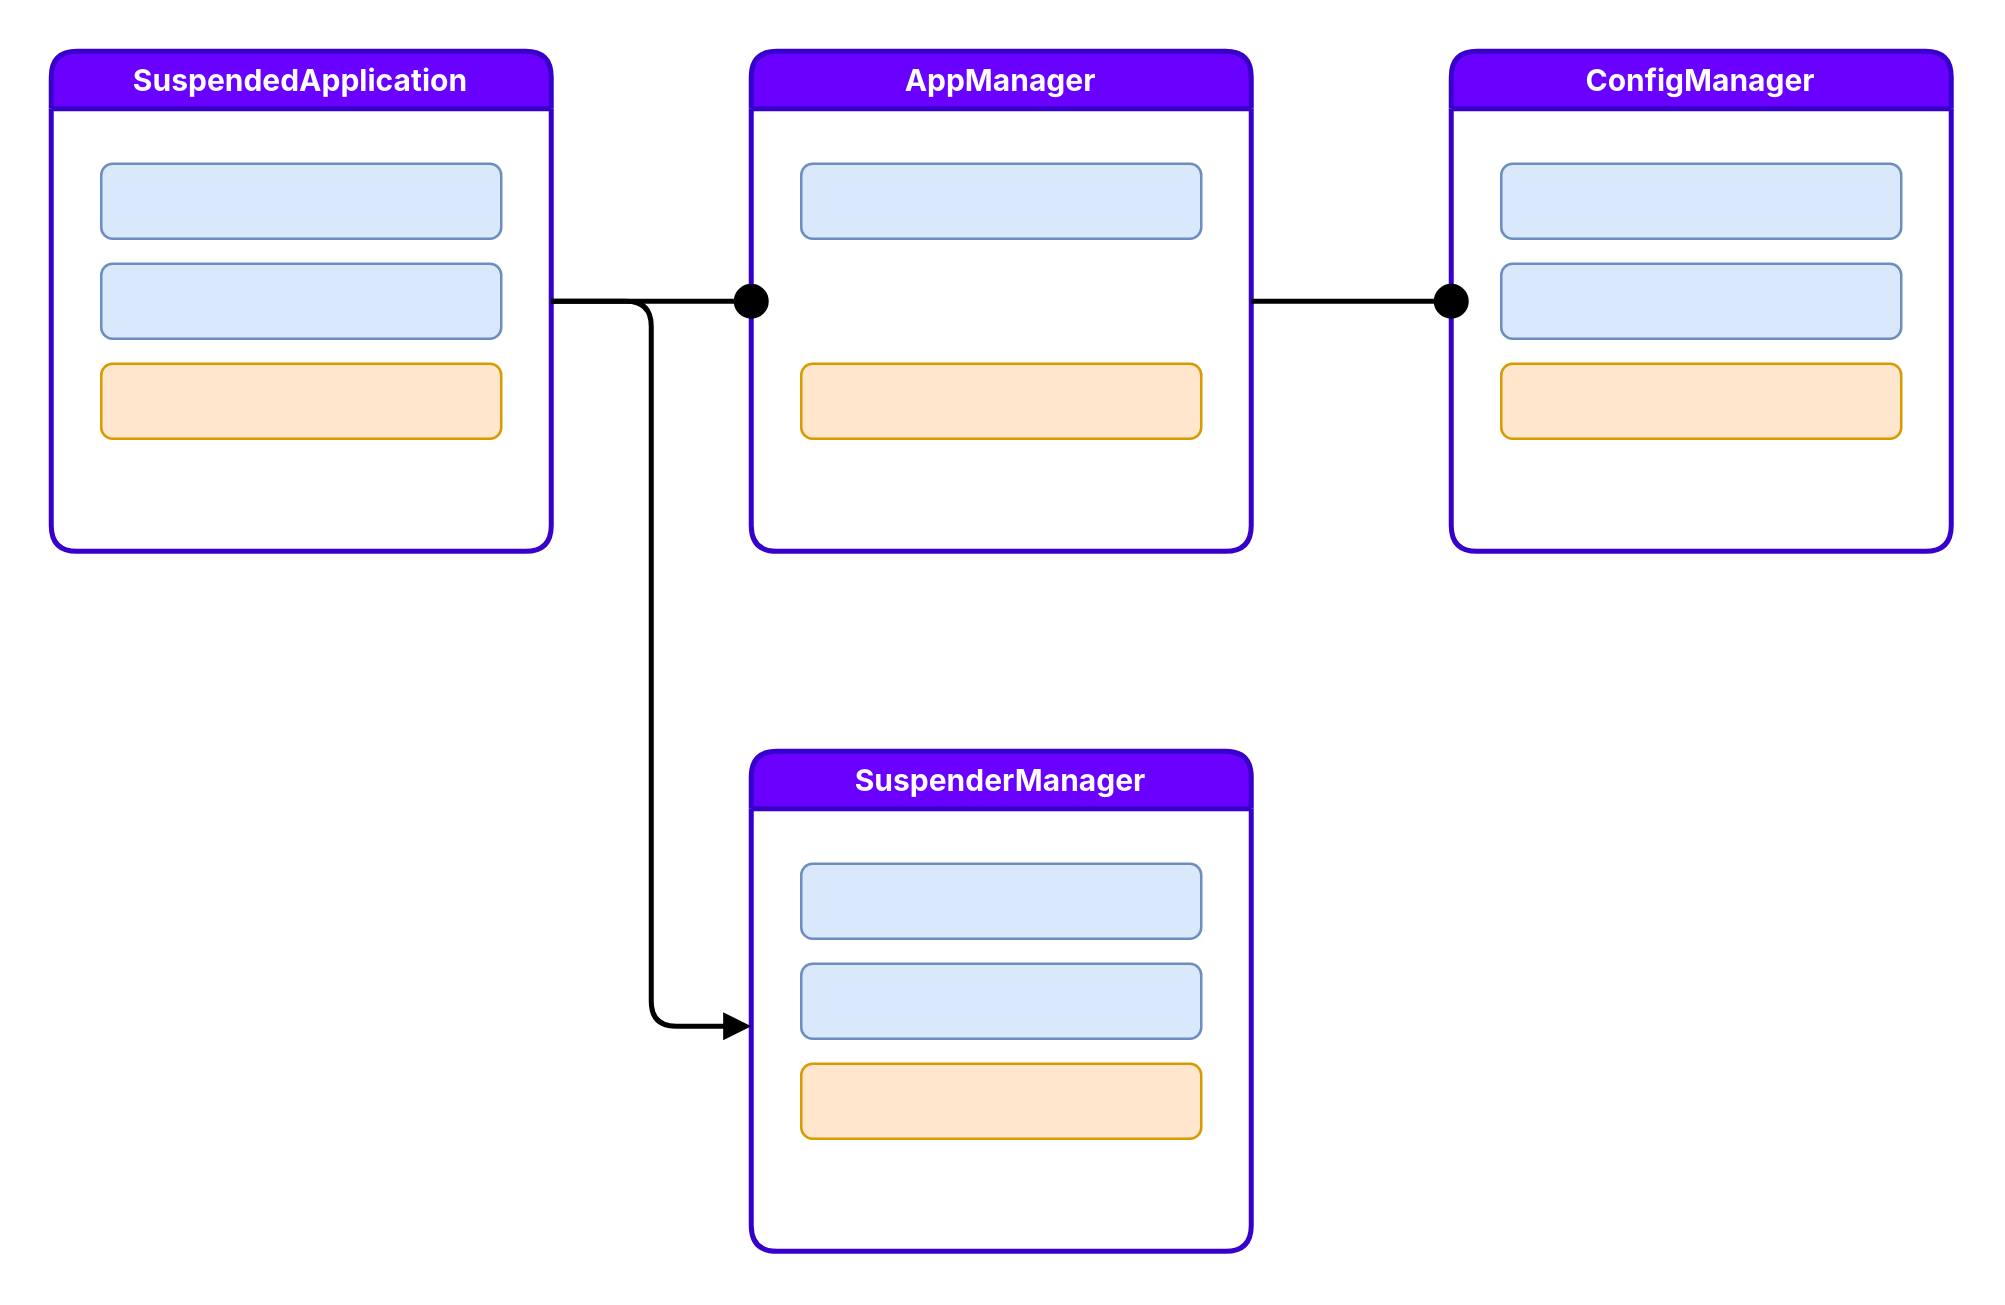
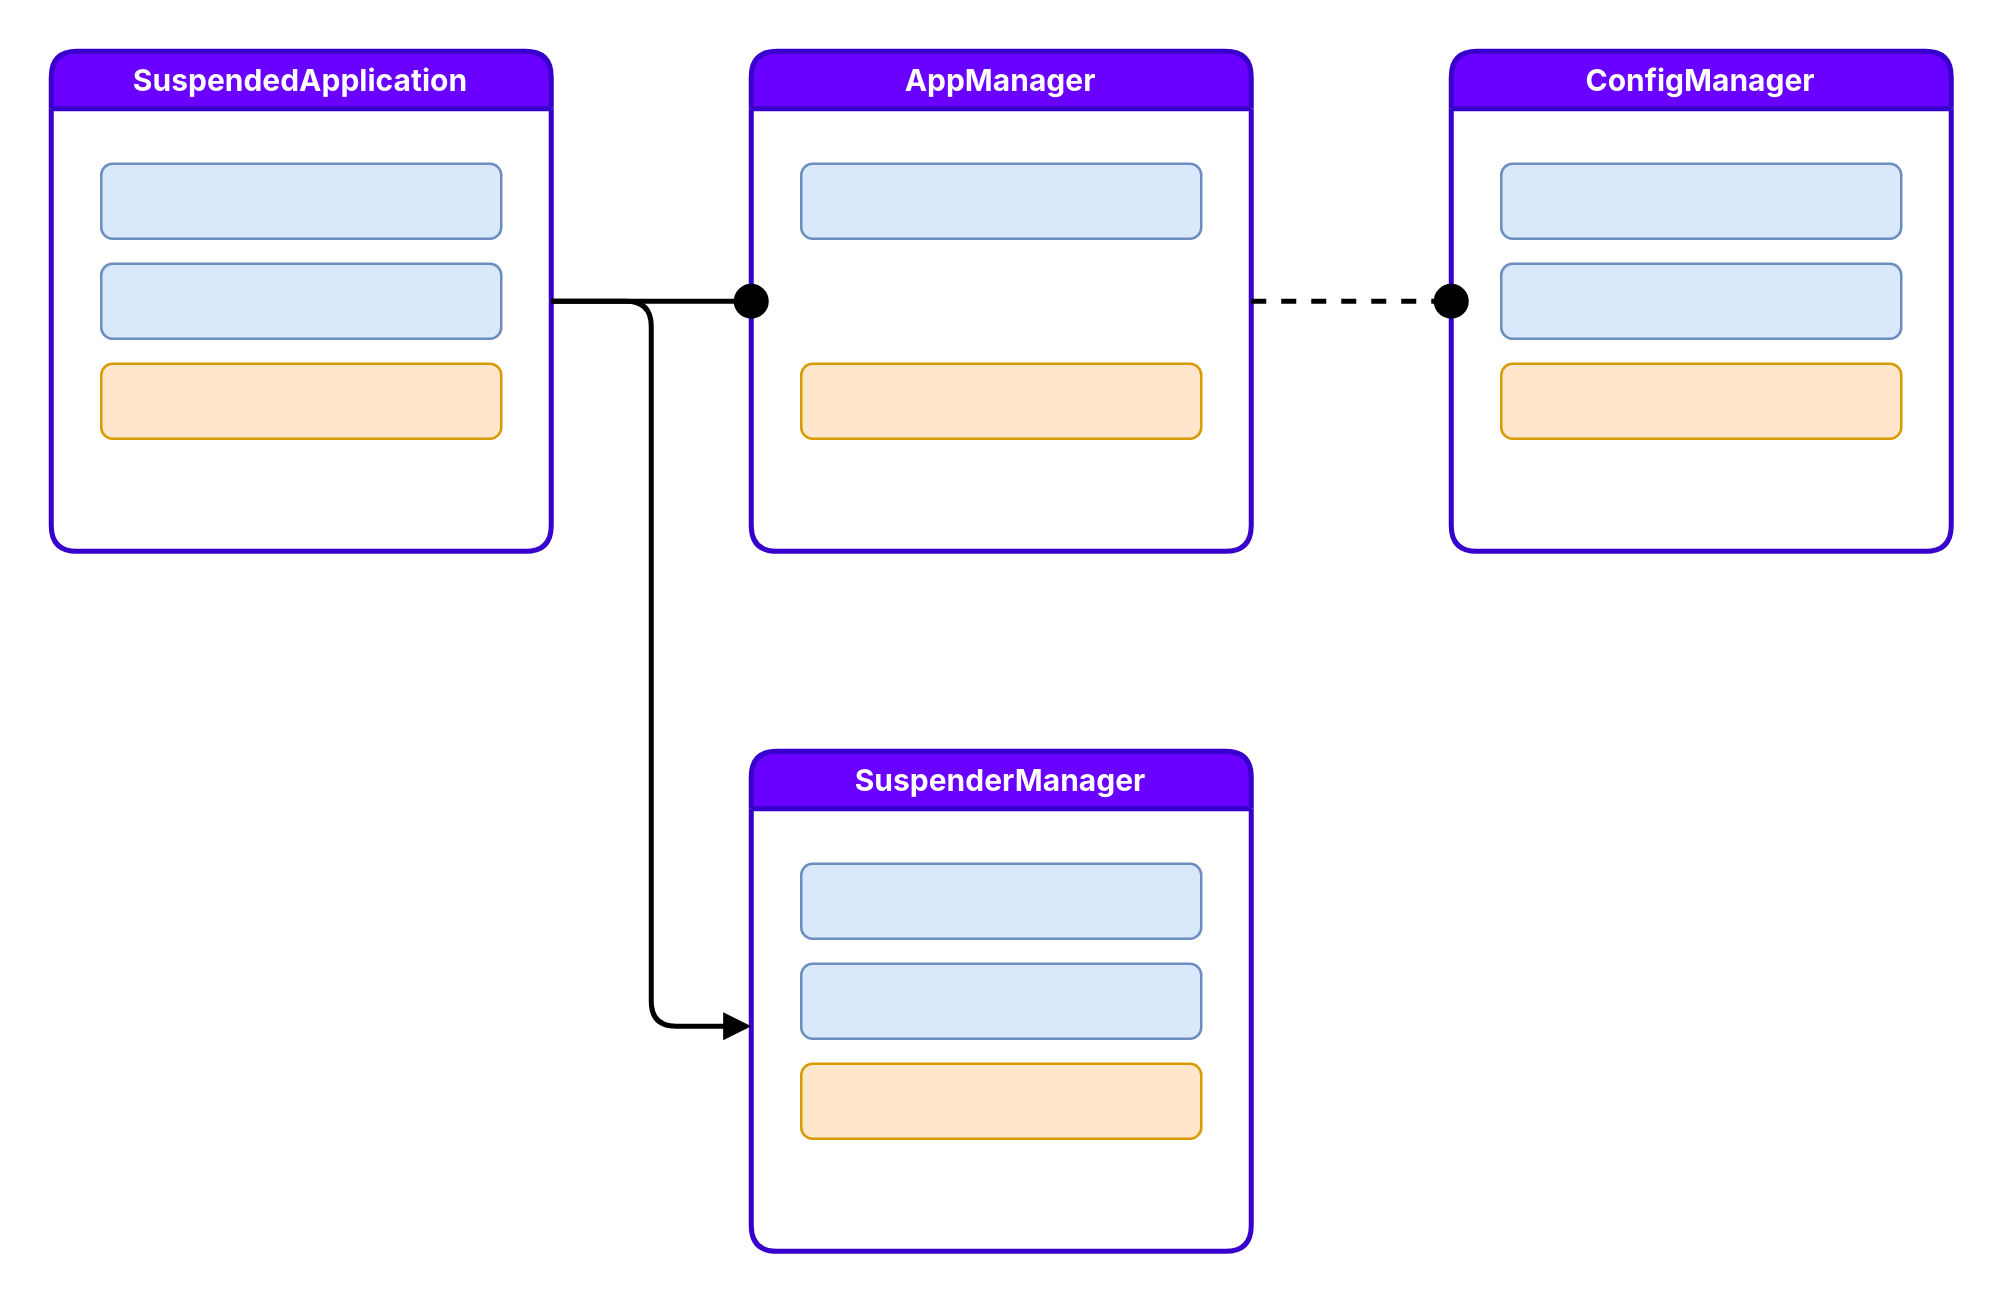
  <mxCell id="0" />
  <mxCell id="1" parent="0" />
  <mxCell id="2" value="SuspendedApplication" style="swimlane;fillColor=#6a00ff;strokeColor=#3700CC;fontColor=#ffffff;strokeWidth=2;rounded=1;shadow=0;sketch=0;glass=0;fontFamily=Inter;fontSource=https%3A%2F%2Ffonts.googleapis.com%2Fcss%3Ffamily%3DInter;swimlaneFillColor=#ffffff;startSize=23;" parent="1" vertex="1"><mxGeometry x="20" y="20" width="200" height="200" as="geometry" /></mxCell>
  <mxCell id="3" value="" style="rounded=1;whiteSpace=wrap;html=1;fontFamily=Inter;fontSource=https%3A%2F%2Ffonts.googleapis.com%2Fcss%3Ffamily%3DInter;fillColor=#dae8fc;strokeColor=#6c8ebf;fontColor=#1A1A1A;" parent="2" vertex="1"><mxGeometry x="20" y="45" width="160" height="30" as="geometry" /></mxCell>
  <mxCell id="4" value="" style="rounded=1;whiteSpace=wrap;html=1;fontFamily=Inter;fontSource=https%3A%2F%2Ffonts.googleapis.com%2Fcss%3Ffamily%3DInter;fillColor=#dae8fc;strokeColor=#6c8ebf;fontColor=#1A1A1A;" parent="2" vertex="1"><mxGeometry x="20" y="85" width="160" height="30" as="geometry" /></mxCell>
  <mxCell id="5" value="" style="rounded=1;whiteSpace=wrap;html=1;fontFamily=Inter;fontSource=https%3A%2F%2Ffonts.googleapis.com%2Fcss%3Ffamily%3DInter;fillColor=#ffe6cc;strokeColor=#d79b00;fontColor=#1A1A1A;" parent="2" vertex="1"><mxGeometry x="20" y="125" width="160" height="30" as="geometry" /></mxCell>
  <mxCell id="6" value="AppManager" style="swimlane;fillColor=#6a00ff;strokeColor=#3700CC;fontColor=#ffffff;strokeWidth=2;rounded=1;shadow=0;sketch=0;glass=0;fontFamily=Inter;fontSource=https%3A%2F%2Ffonts.googleapis.com%2Fcss%3Ffamily%3DInter;swimlaneFillColor=#ffffff;startSize=23;" vertex="1" parent="1"><mxGeometry x="300" y="20" width="200" height="200" as="geometry" /></mxCell>
  <mxCell id="7" value="" style="rounded=1;whiteSpace=wrap;html=1;fontFamily=Inter;fontSource=https%3A%2F%2Ffonts.googleapis.com%2Fcss%3Ffamily%3DInter;fillColor=#dae8fc;strokeColor=#6c8ebf;fontColor=#1A1A1A;" vertex="1" parent="6"><mxGeometry x="20" y="45" width="160" height="30" as="geometry" /></mxCell>
  <mxCell id="8" value="" style="rounded=1;whiteSpace=wrap;html=1;fontFamily=Inter;fontSource=https%3A%2F%2Ffonts.googleapis.com%2Fcss%3Ffamily%3DInter;fillColor=#ffe6cc;strokeColor=#d79b00;fontColor=#1A1A1A;" vertex="1" parent="6"><mxGeometry x="20" y="125" width="160" height="30" as="geometry" /></mxCell>
  <mxCell id="9" value="SuspenderManager" style="swimlane;fillColor=#6a00ff;strokeColor=#3700CC;fontColor=#ffffff;strokeWidth=2;rounded=1;shadow=0;sketch=0;glass=0;fontFamily=Inter;fontSource=https%3A%2F%2Ffonts.googleapis.com%2Fcss%3Ffamily%3DInter;swimlaneFillColor=#ffffff;startSize=23;" vertex="1" parent="1"><mxGeometry x="300" y="300" width="200" height="200" as="geometry" /></mxCell>
  <mxCell id="10" value="" style="rounded=1;whiteSpace=wrap;html=1;fontFamily=Inter;fontSource=https%3A%2F%2Ffonts.googleapis.com%2Fcss%3Ffamily%3DInter;fillColor=#dae8fc;strokeColor=#6c8ebf;fontColor=#1A1A1A;" vertex="1" parent="9"><mxGeometry x="20" y="45" width="160" height="30" as="geometry" /></mxCell>
  <mxCell id="11" value="" style="rounded=1;whiteSpace=wrap;html=1;fontFamily=Inter;fontSource=https%3A%2F%2Ffonts.googleapis.com%2Fcss%3Ffamily%3DInter;fillColor=#dae8fc;strokeColor=#6c8ebf;fontColor=#1A1A1A;" vertex="1" parent="9"><mxGeometry x="20" y="85" width="160" height="30" as="geometry" /></mxCell>
  <mxCell id="12" value="" style="rounded=1;whiteSpace=wrap;html=1;fontFamily=Inter;fontSource=https%3A%2F%2Ffonts.googleapis.com%2Fcss%3Ffamily%3DInter;fillColor=#ffe6cc;strokeColor=#d79b00;fontColor=#1A1A1A;" vertex="1" parent="9"><mxGeometry x="20" y="125" width="160" height="30" as="geometry" /></mxCell>
  <mxCell id="13" value="ConfigManager" style="swimlane;fillColor=#6a00ff;strokeColor=#3700CC;fontColor=#ffffff;strokeWidth=2;rounded=1;shadow=0;sketch=0;glass=0;fontFamily=Inter;fontSource=https%3A%2F%2Ffonts.googleapis.com%2Fcss%3Ffamily%3DInter;swimlaneFillColor=#ffffff;startSize=23;" vertex="1" parent="1"><mxGeometry x="580" y="20" width="200" height="200" as="geometry" /></mxCell>
  <mxCell id="14" value="" style="rounded=1;whiteSpace=wrap;html=1;fontFamily=Inter;fontSource=https%3A%2F%2Ffonts.googleapis.com%2Fcss%3Ffamily%3DInter;fillColor=#dae8fc;strokeColor=#6c8ebf;fontColor=#1A1A1A;" vertex="1" parent="13"><mxGeometry x="20" y="45" width="160" height="30" as="geometry" /></mxCell>
  <mxCell id="15" value="" style="rounded=1;whiteSpace=wrap;html=1;fontFamily=Inter;fontSource=https%3A%2F%2Ffonts.googleapis.com%2Fcss%3Ffamily%3DInter;fillColor=#dae8fc;strokeColor=#6c8ebf;fontColor=#1A1A1A;" vertex="1" parent="13"><mxGeometry x="20" y="85" width="160" height="30" as="geometry" /></mxCell>
  <mxCell id="16" value="" style="rounded=1;whiteSpace=wrap;html=1;fontFamily=Inter;fontSource=https%3A%2F%2Ffonts.googleapis.com%2Fcss%3Ffamily%3DInter;fillColor=#ffe6cc;strokeColor=#d79b00;fontColor=#1A1A1A;" vertex="1" parent="13"><mxGeometry x="20" y="125" width="160" height="30" as="geometry" /></mxCell>
  <mxCell id="17" value="" style="edgeStyle=orthogonalEdgeStyle;rounded=1;orthogonalLoop=1;jettySize=auto;html=1;fontFamily=Inter;fontSource=https%3A%2F%2Ffonts.googleapis.com%2Fcss%3Ffamily%3DInter;strokeWidth=2;endArrow=oval;endFill=1;exitX=1;exitY=0.5;exitDx=0;exitDy=0;endSize=12;startSize=12;" edge="1" parent="1" source="2"><mxGeometry relative="1" as="geometry"><mxPoint x="280" y="340" as="sourcePoint" /><mxPoint x="300" y="120" as="targetPoint" /></mxGeometry></mxCell>
  <mxCell id="18" value="" style="edgeStyle=orthogonalEdgeStyle;rounded=1;orthogonalLoop=1;jettySize=auto;html=1;fontFamily=Inter;fontSource=https%3A%2F%2Ffonts.googleapis.com%2Fcss%3Ffamily%3DInter;strokeWidth=2;endArrow=block;endFill=1;exitX=1;exitY=0.5;exitDx=0;exitDy=0;" edge="1" parent="1" source="2"><mxGeometry relative="1" as="geometry"><mxPoint x="230" y="130" as="sourcePoint" /><mxPoint x="300" y="410" as="targetPoint" /><Array as="points"><mxPoint x="260" y="120" /><mxPoint x="260" y="410" /></Array></mxGeometry></mxCell>
- <mxCell id="19" style="edgeStyle=orthogonalEdgeStyle;orthogonalLoop=1;jettySize=auto;html=1;entryX=0;entryY=0.5;entryDx=0;entryDy=0;fontFamily=Inter;fontSource=https%3A%2F%2Ffonts.googleapis.com%2Fcss%3Ffamily%3DInter;endArrow=oval;endFill=1;strokeWidth=2;endSize=12;startSize=12;" edge="1" parent="1" source="6" target="13"><mxGeometry relative="1" as="geometry" /></mxCell>
+ <mxCell id="19" style="edgeStyle=orthogonalEdgeStyle;orthogonalLoop=1;jettySize=auto;html=1;entryX=0;entryY=0.5;entryDx=0;entryDy=0;fontFamily=Inter;fontSource=https%3A%2F%2Ffonts.googleapis.com%2Fcss%3Ffamily%3DInter;endArrow=oval;endFill=1;strokeWidth=2;endSize=12;startSize=12;dashed=1;" edge="1" parent="1" source="6" target="13"><mxGeometry relative="1" as="geometry" /></mxCell>
